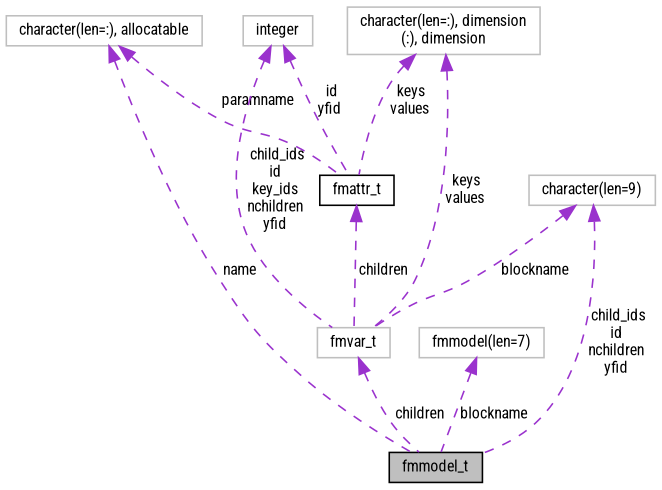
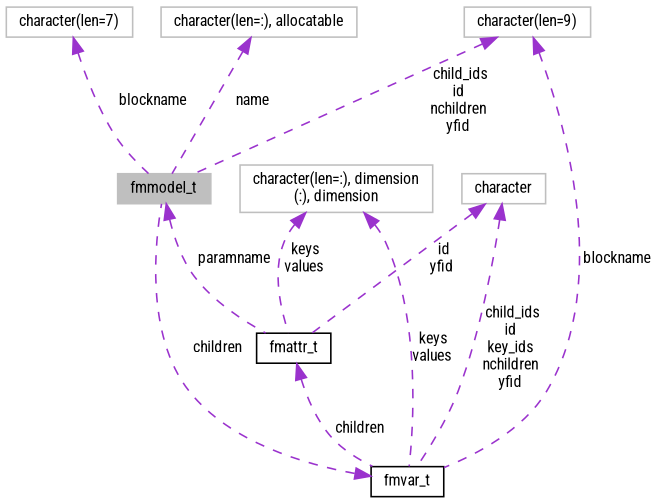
  digraph {
    fontname="Roboto Condensed"
    node [color=grey75 fillcolor=white fontname="Roboto Condensed" fontsize=10 shape=record style=filled]
    edge [color=darkorchid3 dir=back fontname="Roboto Condensed" fontsize=10 labelfontname=Helvetica labelfontsize=10 style=dashed]
-   n1 [color=black fillcolor=grey75 fontcolor=black height=0.2 label=fmmodel_t width=0.4]
+   n1 [fillcolor=grey75 fontcolor=black height=0.2 label=fmmodel_t width=0.4]
    n2 [height=0.2 label="character(len=:), allocatable" width=0.4]
    n3 [color=black height=0.2 label=fmattr_t width=0.4]
-   n4 [height=0.2 label=fmvar_t width=0.4]
-   n5 [height=0.2 label="fmmodel(len=7)" width=0.4]
+   n4 [color=black height=0.2 label=fmvar_t width=0.4]
+   n5 [height=0.2 label="character(len=7)" width=0.4]
    n6 [height=0.2 label="character(len=:), dimension\l(:), dimension" width=0.4]
-   n7 [height=0.2 label=integer width=0.4]
+   n7 [height=0.2 label=character width=0.4]
    n8 [height=0.2 label="character(len=9)" width=0.4]
    n2 -> n1 [label=" name"]
-   n2 -> n3 [label=" paramname"]
+   n1 -> n3 [label=" paramname"]
    n3 -> n4 [label=" children"]
    n4 -> n1 [label=" children"]
    n5 -> n1 [label=" blockname"]
    n6 -> n3 [label=" keys\nvalues"]
    n6 -> n4 [label=" keys\nvalues"]
    n7 -> n3 [label=" id\nyfid"]
    n7 -> n4 [label=" child_ids\nid\nkey_ids\nnchildren\nyfid"]
    n8 -> n1 [label=" child_ids\nid\nnchildren\nyfid"]
    n8 -> n4 [label=" blockname"]
  }
